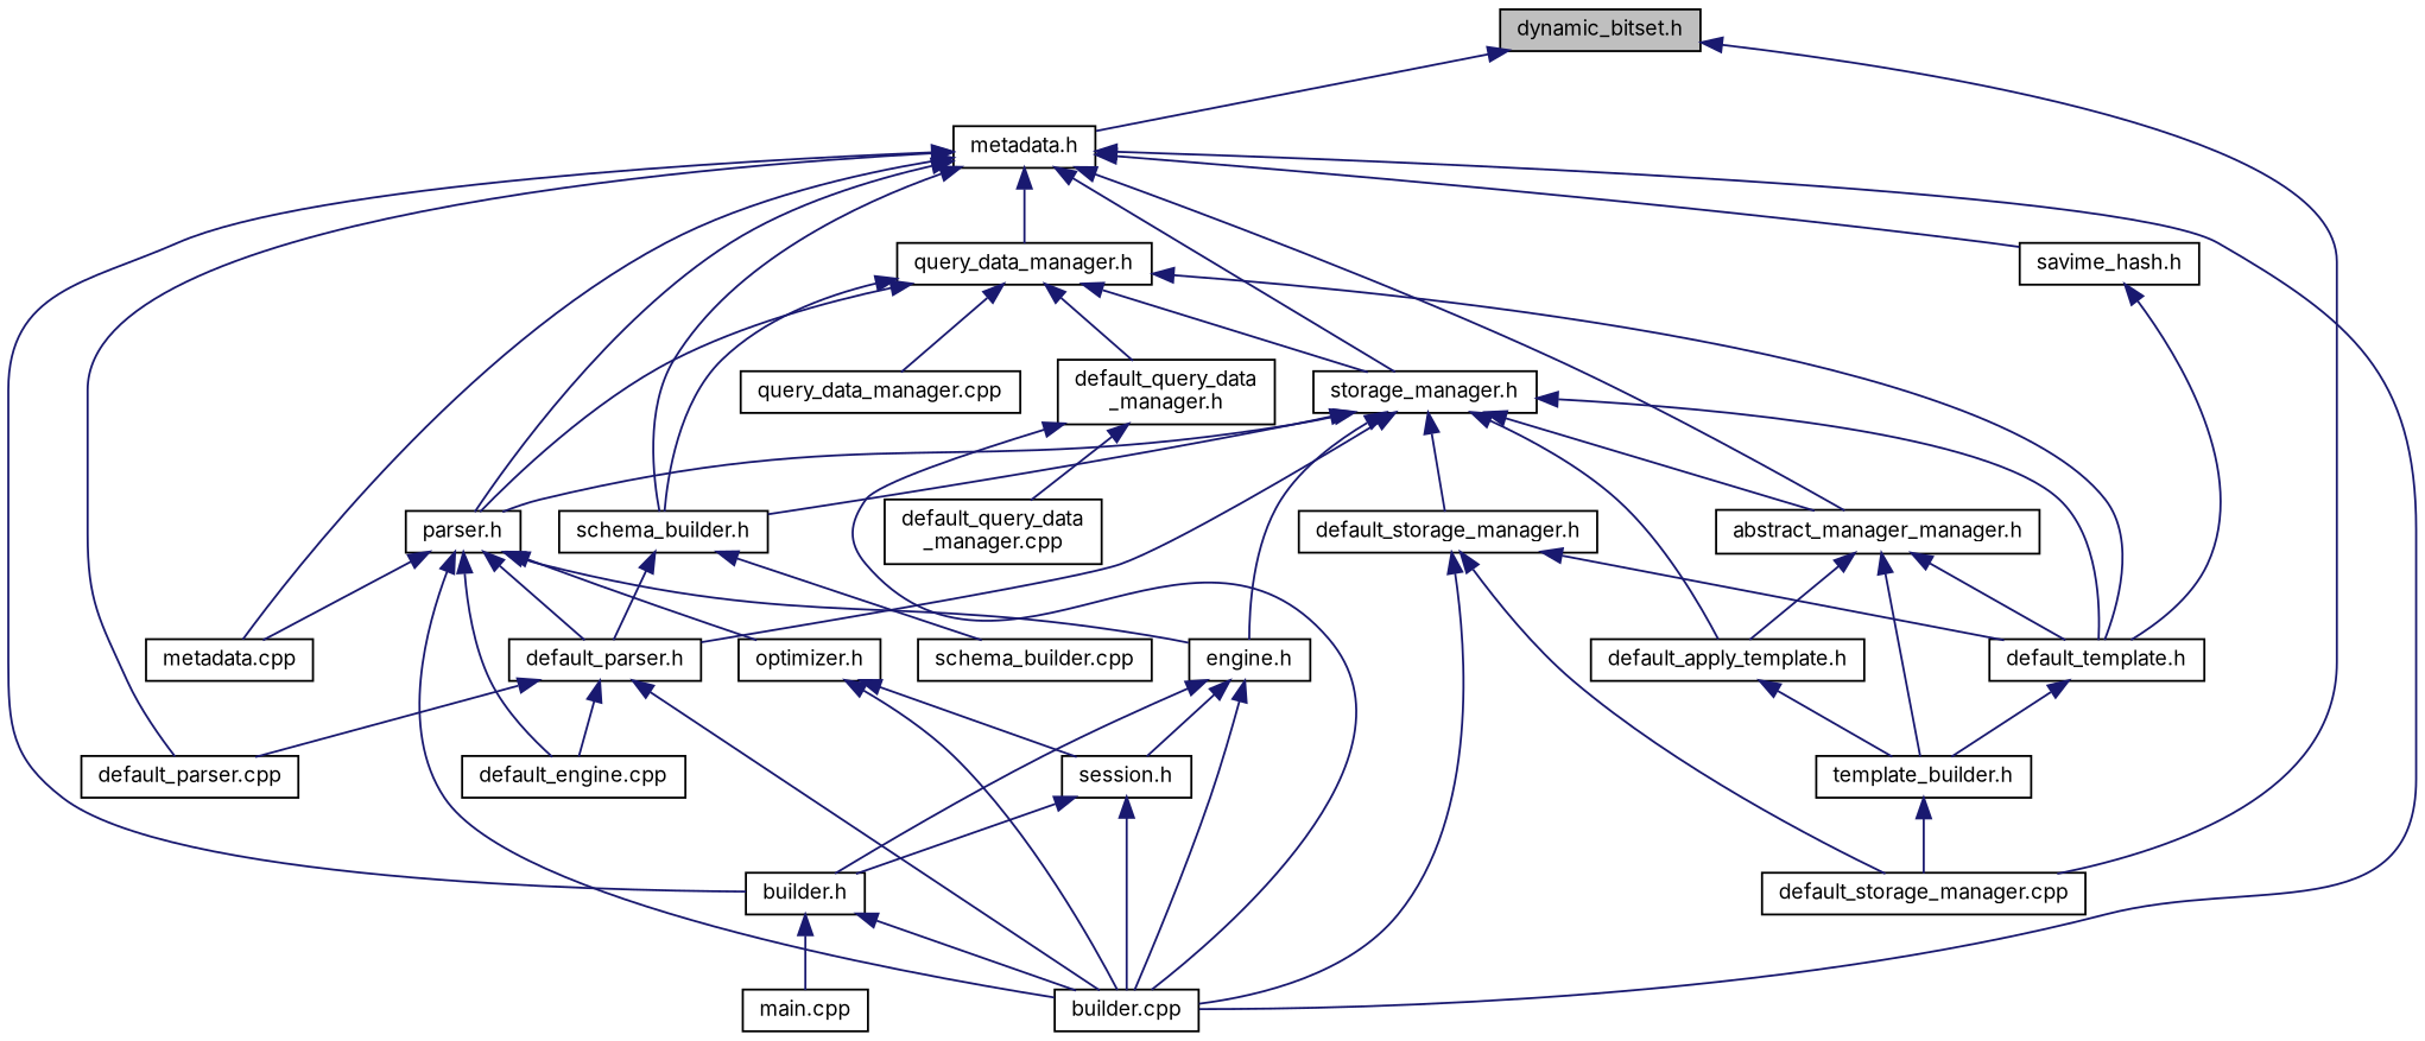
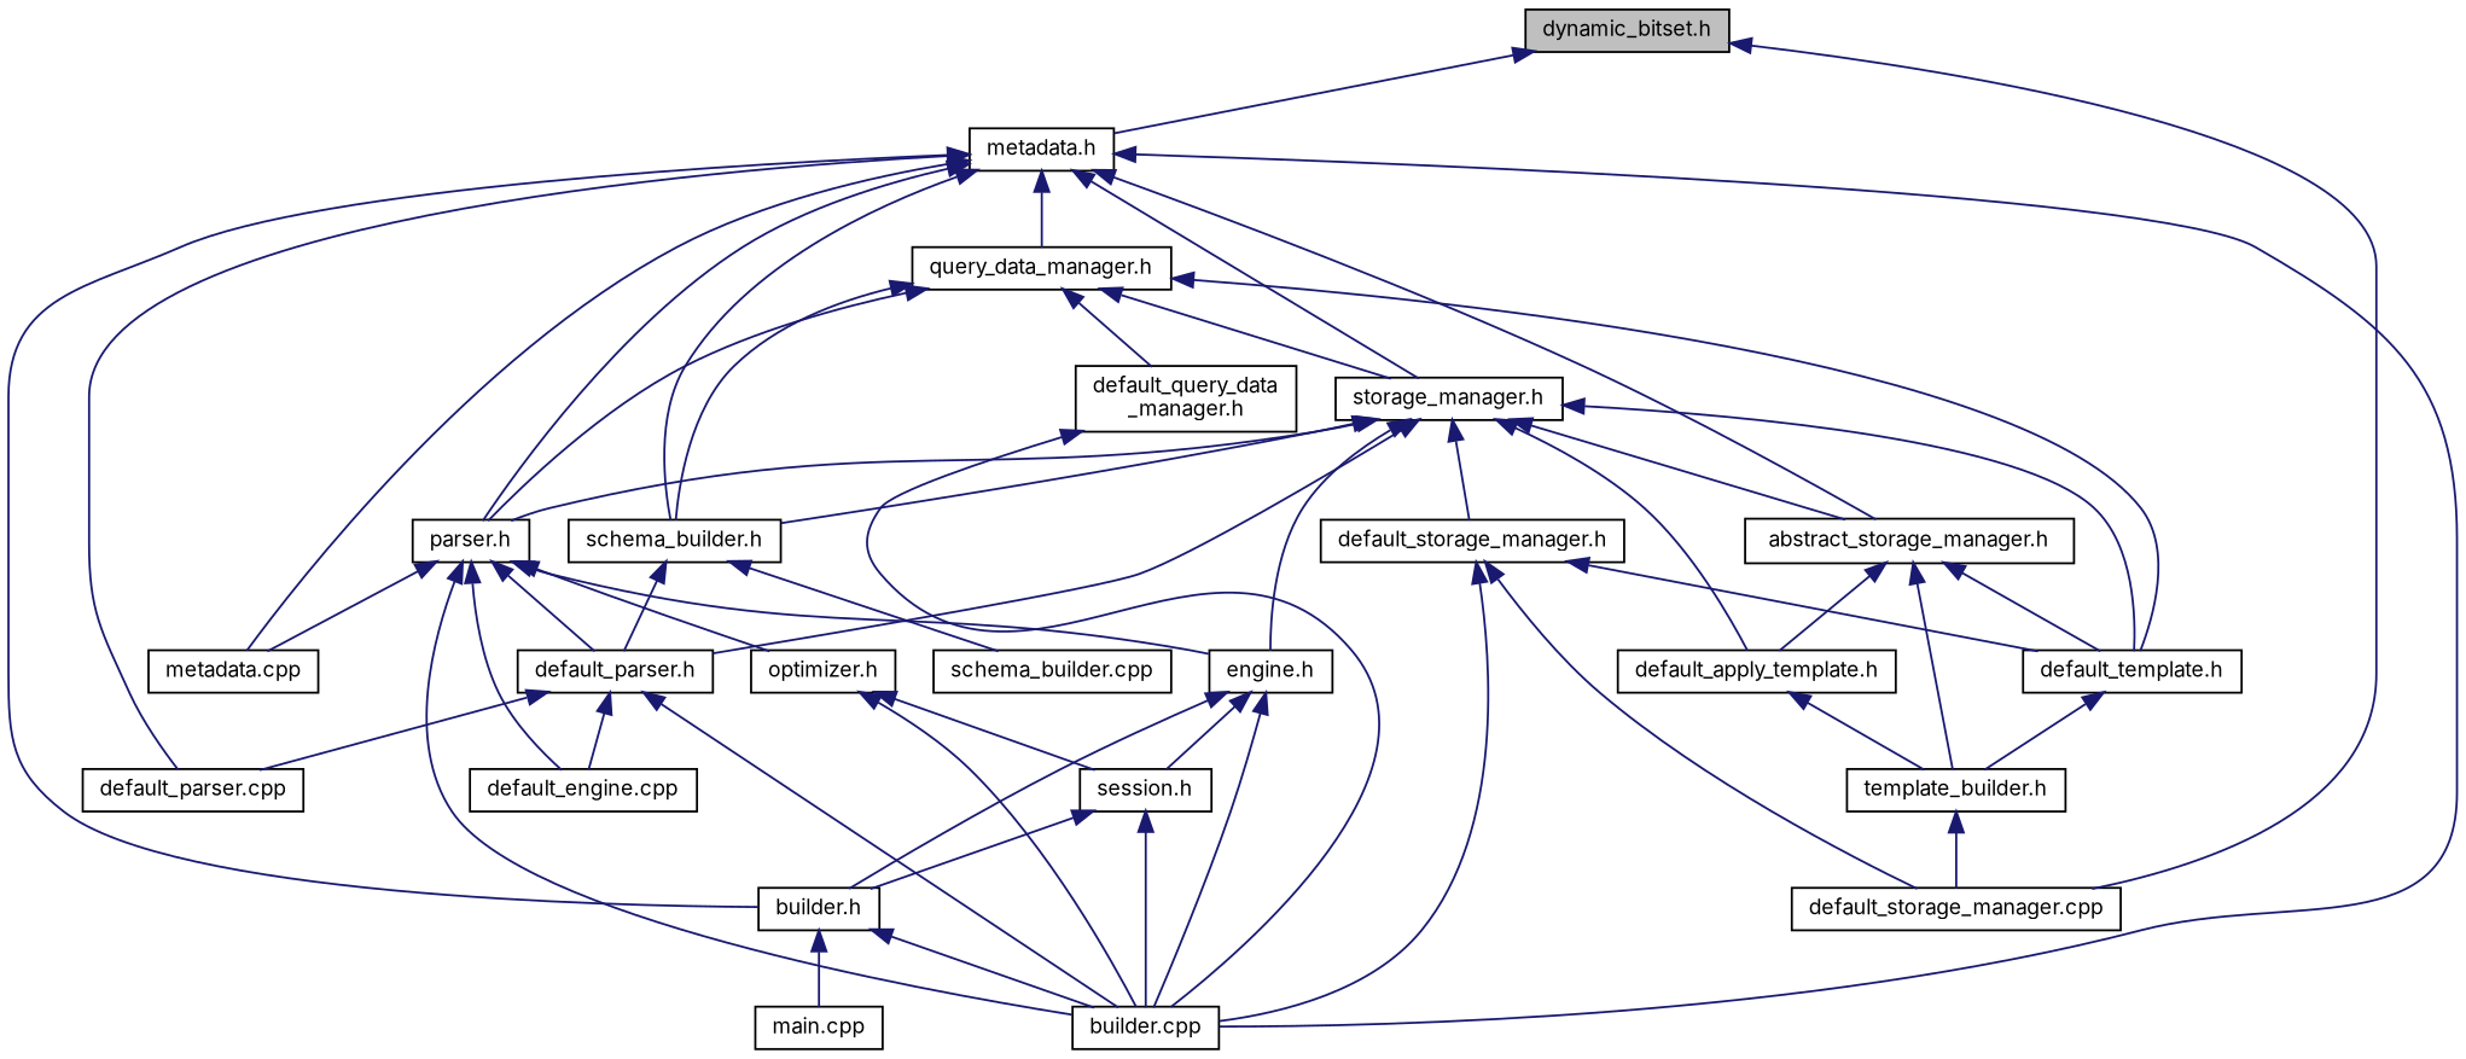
  digraph {
    fontname=Inter
    node [color=black fillcolor=white fontname=Inter fontsize=10 shape=record style=filled]
    edge [color=midnightblue dir=back fontname=Inter fontsize=10 labelfontname=Helvetica labelfontsize=10 style=solid]
    n1 [fillcolor=grey75 fontcolor=black height=0.2 label="dynamic_bitset.h" width=0.4]
    n2 [height=0.2 label="metadata.h" width=0.4]
    n3 [height=0.2 label="default_storage_manager.cpp" width=0.4]
    n4 [height=0.2 label="builder.h" width=0.4]
    n5 [height=0.2 label="builder.cpp" width=0.4]
    n6 [height=0.2 label="parser.h" width=0.4]
    n7 [height=0.2 label="default_parser.cpp" width=0.4]
    n8 [height=0.2 label="metadata.cpp" width=0.4]
    n9 [height=0.2 label="storage_manager.h" width=0.4]
    n10 [height=0.2 label="schema_builder.h" width=0.4]
-   n11 [height=0.2 label="abstract_manager_manager.h" width=0.4]
+   n11 [height=0.2 label="abstract_storage_manager.h" width=0.4]
    n12 [height=0.2 label="query_data_manager.h" width=0.4]
-   n13 [height=0.2 label="savime_hash.h" width=0.4]
    n14 [height=0.2 label="main.cpp" width=0.4]
    n15 [height=0.2 label="engine.h" width=0.4]
    n16 [height=0.2 label="optimizer.h" width=0.4]
    n17 [height=0.2 label="default_parser.h" width=0.4]
    n18 [height=0.2 label="default_engine.cpp" width=0.4]
    n19 [height=0.2 label="default_template.h" width=0.4]
    n20 [height=0.2 label="default_storage_manager.h" width=0.4]
    n21 [height=0.2 label="default_apply_template.h" width=0.4]
    n22 [height=0.2 label="schema_builder.cpp" width=0.4]
    n23 [height=0.2 label="template_builder.h" width=0.4]
    n24 [height=0.2 label="default_query_data\l_manager.h" width=0.4]
-   n25 [height=0.2 label="query_data_manager.cpp" width=0.4]
    n26 [height=0.2 label="session.h" width=0.4]
-   n27 [height=0.2 label="default_query_data\l_manager.cpp" width=0.4]
    n1 -> n2
    n1 -> n3
    n2 -> n4
    n2 -> n5
    n2 -> n6
    n2 -> n7
    n2 -> n8
    n2 -> n9
    n2 -> n10
    n2 -> n11
    n2 -> n12
-   n2 -> n13
    n4 -> n5
    n4 -> n14
    n6 -> n5
    n6 -> n8
    n6 -> n15
    n6 -> n16
    n6 -> n17
    n6 -> n18
    n9 -> n6
    n9 -> n10
    n9 -> n11
    n9 -> n15
    n9 -> n17
    n9 -> n19
    n9 -> n20
    n9 -> n21
    n10 -> n17
    n10 -> n22
    n11 -> n19
    n11 -> n21
    n11 -> n23
    n12 -> n6
    n12 -> n9
    n12 -> n10
    n12 -> n19
    n12 -> n24
-   n12 -> n25
-   n13 -> n19
    n15 -> n4
    n15 -> n5
    n15 -> n26
    n16 -> n5
    n16 -> n26
    n17 -> n5
    n17 -> n7
    n17 -> n18
    n19 -> n23
    n20 -> n3
    n20 -> n5
    n20 -> n19
    n21 -> n23
    n23 -> n3
    n24 -> n5
-   n24 -> n27
    n26 -> n4
    n26 -> n5
  }
